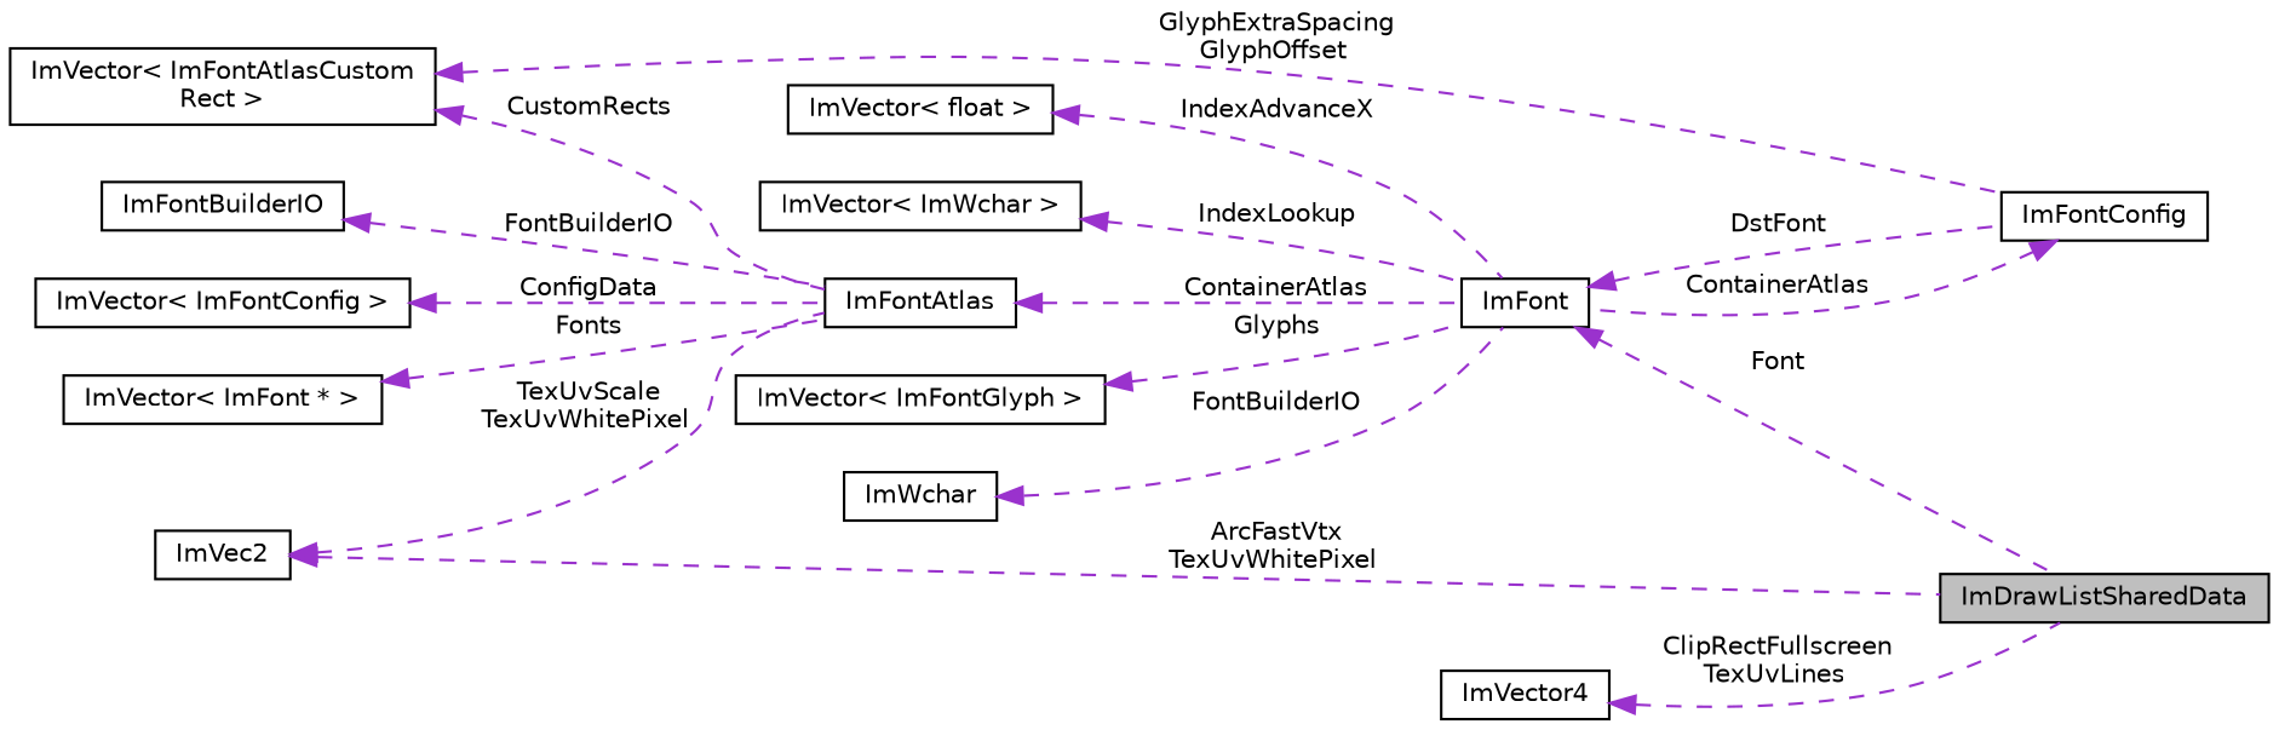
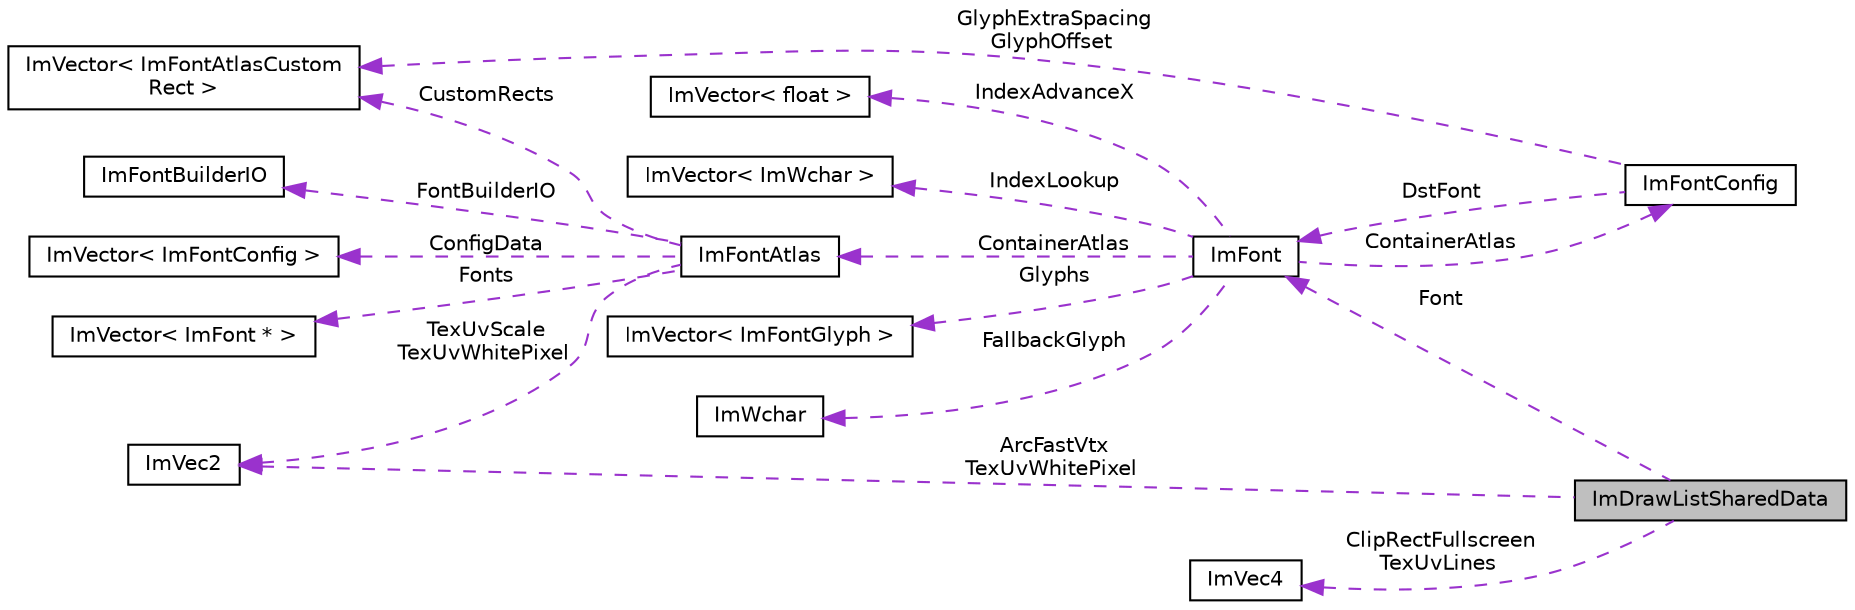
  digraph {
    rankdir=LR
    node [color=black fillcolor=white fontname=Helvetica fontsize=10 shape=record style=filled]
    edge [color=darkorchid3 dir=back fontname=Helvetica fontsize=10 labelfontname=Helvetica labelfontsize=10 style=dashed]
    n1 [fillcolor=grey75 fontcolor=black height=0.2 label=ImDrawListSharedData width=0.4]
    n2 [height=0.2 label=ImVec2 width=0.4]
    n3 [height=0.2 label=ImFontAtlas width=0.4]
    n4 [height=0.2 label=ImFontConfig width=0.4]
    n5 [height=0.2 label=ImFont width=0.4]
-   n6 [height=0.2 label=ImVector4 width=0.4]
+   n6 [height=0.2 label=ImVec4 width=0.4]
    n7 [height=0.2 label="ImVector\< ImFontGlyph \>" width=0.4]
    n8 [height=0.2 label=ImWchar width=0.4]
    n9 [height=0.2 label="ImVector\< ImFont * \>" width=0.4]
    n10 [height=0.2 label=ImFontBuilderIO width=0.4]
    n11 [height=0.2 label="ImVector\< ImFontConfig \>" width=0.4]
    n12 [height=0.2 label="ImVector\< ImFontAtlasCustom\lRect \>" width=0.4]
    n13 [height=0.2 label="ImVector\< float \>" width=0.4]
    n14 [height=0.2 label="ImVector\< ImWchar \>" width=0.4]
    n2 -> n1 [label=" ArcFastVtx\nTexUvWhitePixel"]
    n2 -> n3 [label=" TexUvScale\nTexUvWhitePixel"]
    n3 -> n5 [label=" ContainerAtlas"]
    n4 -> n5 [label=" ContainerAtlas"]
    n5 -> n1 [label=" Font"]
    n5 -> n4 [label=" DstFont"]
    n6 -> n1 [label=" ClipRectFullscreen\nTexUvLines"]
    n7 -> n5 [label=" Glyphs"]
-   n8 -> n5 [label=" FontBuilderIO"]
+   n8 -> n5 [label=" FallbackGlyph"]
    n9 -> n3 [label=" Fonts"]
    n10 -> n3 [label=" FontBuilderIO"]
    n11 -> n3 [label=" ConfigData"]
    n12 -> n3 [label=" CustomRects"]
    n12 -> n4 [label=" GlyphExtraSpacing\nGlyphOffset"]
    n13 -> n5 [label=" IndexAdvanceX"]
    n14 -> n5 [label=" IndexLookup"]
  }
